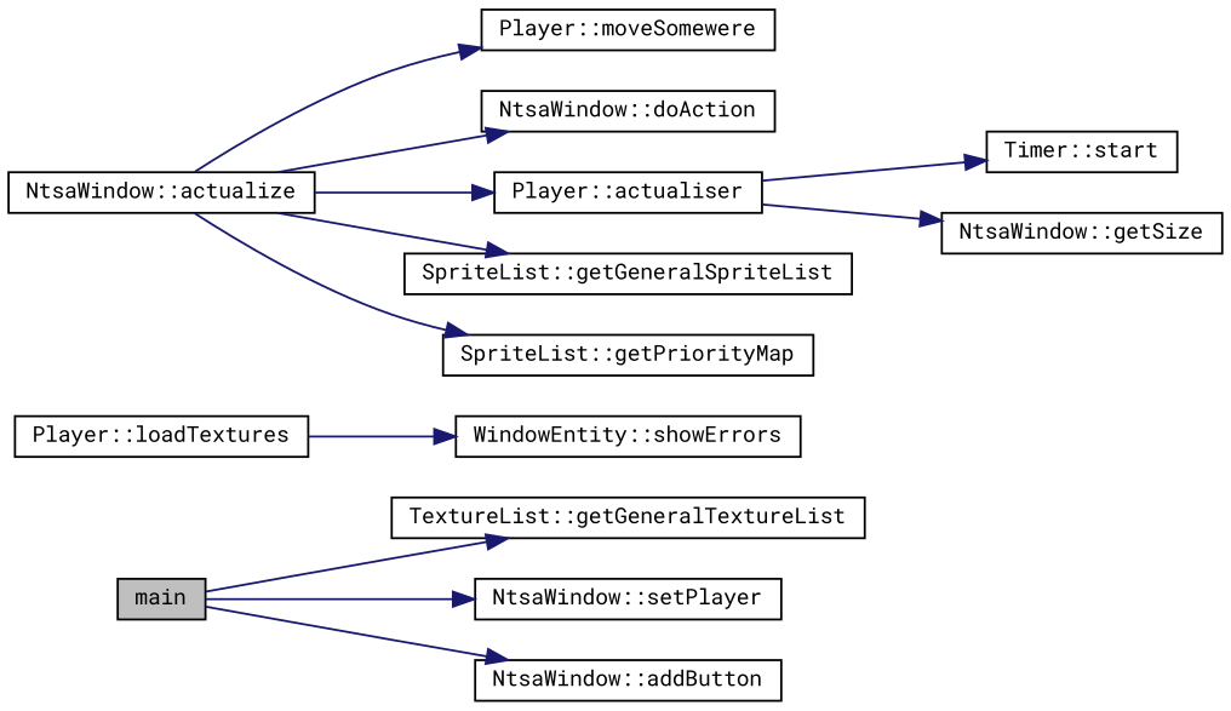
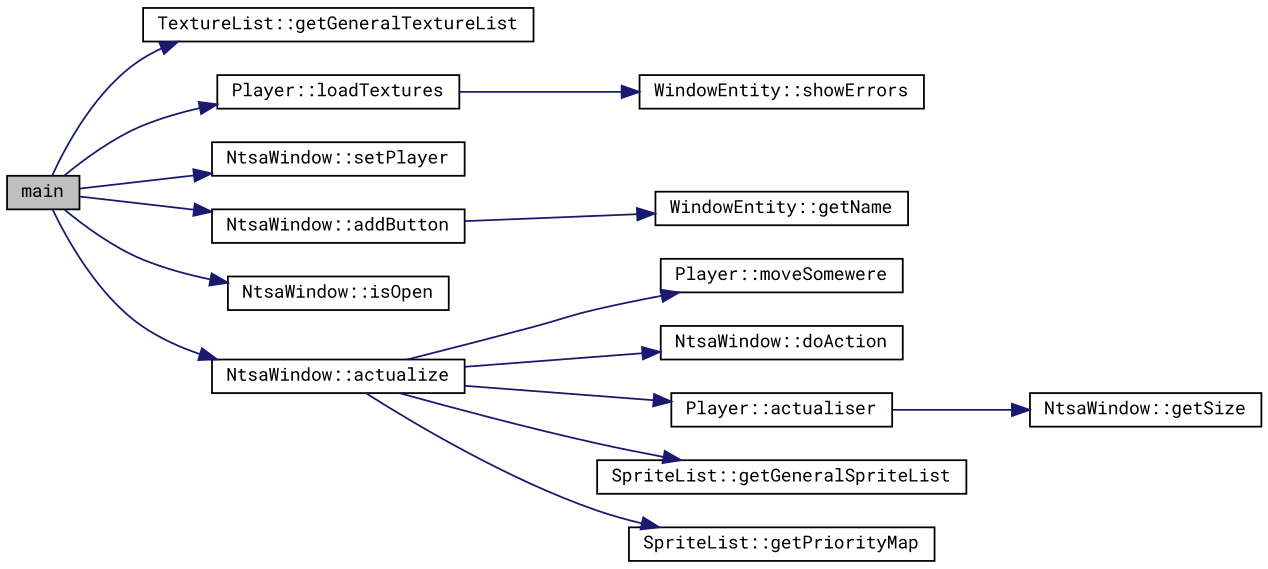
  digraph {
    fontname="Roboto Mono"
    rankdir=LR
    node [color=black fillcolor=white fontname="Roboto Mono" fontsize=10 shape=record style=filled]
    edge [color=midnightblue fontname="Roboto Mono" fontsize=10 labelfontname=Helvetica labelfontsize=10 style=solid]
    n1 [fillcolor=grey75 fontcolor=black height=0.2 label=main width=0.4]
    n2 [height=0.2 label="TextureList::getGeneralTextureList" width=0.4]
    n3 [height=0.2 label="Player::loadTextures" width=0.4]
    n4 [height=0.2 label="NtsaWindow::setPlayer" width=0.4]
    n5 [height=0.2 label="NtsaWindow::addButton" width=0.4]
+   n6 [height=0.2 label="NtsaWindow::isOpen" width=0.4]
    n7 [height=0.2 label="NtsaWindow::actualize" width=0.4]
    n8 [height=0.2 label="WindowEntity::showErrors" width=0.4]
+   n9 [height=0.2 label="WindowEntity::getName" width=0.4]
    n10 [height=0.2 label="Player::moveSomewere" width=0.4]
    n11 [height=0.2 label="NtsaWindow::doAction" width=0.4]
    n12 [height=0.2 label="Player::actualiser" width=0.4]
    n13 [height=0.2 label="SpriteList::getGeneralSpriteList" width=0.4]
    n14 [height=0.2 label="SpriteList::getPriorityMap" width=0.4]
-   n15 [height=0.2 label="Timer::start" width=0.4]
    n16 [height=0.2 label="NtsaWindow::getSize" width=0.4]
    n1 -> n2
+   n1 -> n3
    n1 -> n4
    n1 -> n5
+   n1 -> n6
+   n1 -> n7
    n3 -> n8
+   n5 -> n9
    n7 -> n10
    n7 -> n11
    n7 -> n12
    n7 -> n13
    n7 -> n14
-   n12 -> n15
    n12 -> n16
  }
